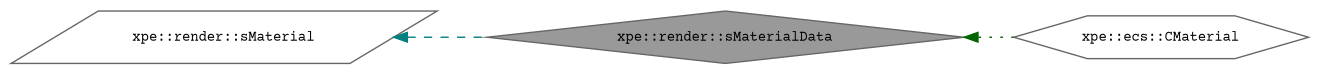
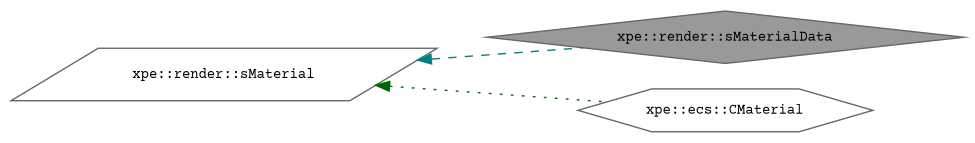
  digraph {
    fontname="Courier Prime"
    rankdir=LR
    node [color=gray40 fillcolor=white fontname="Courier Prime" fontsize=10 style=filled]
    edge [dir=back fontname="Courier Prime" fontsize=10 labelfontname=Helvetica labelfontsize=10]
    n1 [fillcolor=grey60 fontcolor=black height=0.2 label="xpe::render::sMaterialData" shape=diamond width=0.4]
    n2 [height=0.2 label="xpe::render::sMaterial" shape=parallelogram width=0.4]
    n3 [height=0.2 label="xpe::ecs::CMaterial" shape=hexagon width=0.4]
    n2 -> n1 [color=teal style=dashed]
-   n1 -> n3 [color=darkgreen style=dotted]
+   n2 -> n3 [color=darkgreen style=dotted]
  }
